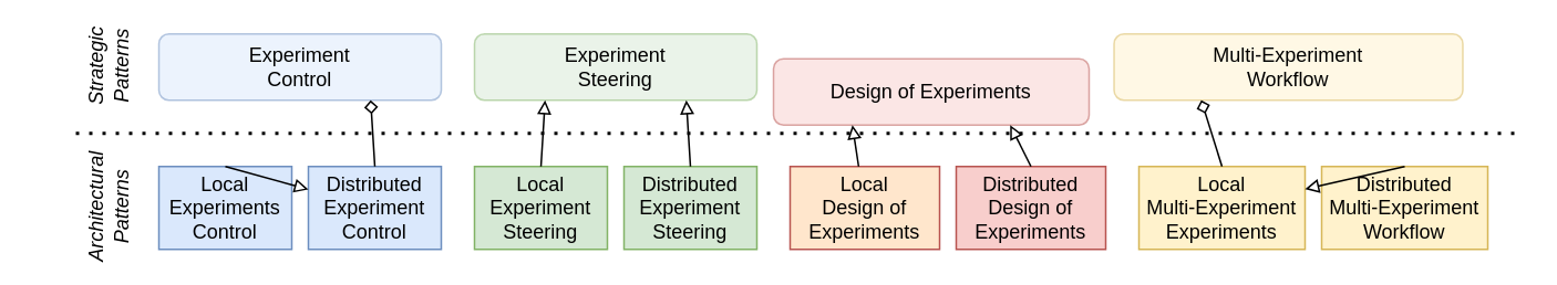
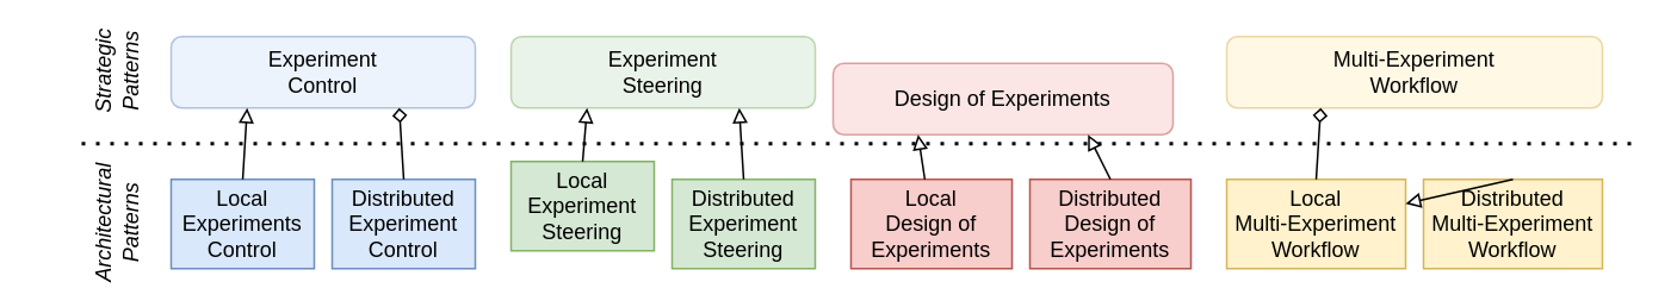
  <mxCell id="0" />
  <mxCell id="1" parent="0" />
  <mxCell id="2" value="Experiment&lt;br&gt;Control" style="rounded=1;whiteSpace=wrap;html=1;fillColor=#dae8fc;strokeColor=#6c8ebf;opacity=50;glass=0;sketch=0;shadow=0;" parent="1" vertex="1"><mxGeometry x="95" y="20" width="170" height="40" as="geometry" /></mxCell>
  <mxCell id="3" value="Experiment&lt;br&gt;Steering" style="rounded=1;whiteSpace=wrap;html=1;fillColor=#d5e8d4;strokeColor=#82b366;opacity=50;glass=0;sketch=0;shadow=0;" parent="1" vertex="1"><mxGeometry x="285" y="20" width="170" height="40" as="geometry" /></mxCell>
- <mxCell id="4" value="Multi-Experiment&lt;br&gt;Workflow" style="rounded=1;whiteSpace=wrap;html=1;fillColor=#fff2cc;strokeColor=#d6b656;opacity=50;glass=0;sketch=0;shadow=0;" parent="1" vertex="1"><mxGeometry x="670" y="20" width="210" height="40" as="geometry" /></mxCell>
+ <mxCell id="4" value="Multi-Experiment&lt;br&gt;Workflow" style="rounded=1;whiteSpace=wrap;html=1;fillColor=#fff2cc;strokeColor=#d6b656;opacity=50;glass=0;sketch=0;shadow=0;" parent="1" vertex="1"><mxGeometry x="685" y="20" width="210" height="40" as="geometry" /></mxCell>
  <mxCell id="5" value="Design of Experiments" style="rounded=1;whiteSpace=wrap;html=1;fillColor=#f8cecc;strokeColor=#b85450;opacity=50;glass=0;sketch=0;shadow=0;" parent="1" vertex="1"><mxGeometry x="465" y="35" width="190" height="40" as="geometry" /></mxCell>
- <mxCell id="6" value="Local&lt;br&gt;Experiment&lt;br&gt;Steering" style="rounded=0;whiteSpace=wrap;html=1;fillColor=#d5e8d4;strokeColor=#82b366;" parent="1" vertex="1"><mxGeometry x="285" y="100" width="80" height="50" as="geometry" /></mxCell>
+ <mxCell id="6" value="Local&lt;br&gt;Experiment&lt;br&gt;Steering" style="rounded=0;whiteSpace=wrap;html=1;fillColor=#d5e8d4;strokeColor=#82b366;" parent="1" vertex="1"><mxGeometry x="285" y="90" width="80" height="50" as="geometry" /></mxCell>
  <mxCell id="7" value="Distributed&lt;br&gt;Experiment&lt;br&gt;Steering" style="rounded=0;whiteSpace=wrap;html=1;fillColor=#d5e8d4;strokeColor=#82b366;" parent="1" vertex="1"><mxGeometry x="375" y="100" width="80" height="50" as="geometry" /></mxCell>
- <mxCell id="8" value="Local&lt;br&gt;Design of Experiments" style="rounded=0;whiteSpace=wrap;html=1;fillColor=#ffe6cc;strokeColor=#b85450;" parent="1" vertex="1"><mxGeometry x="475" y="100" width="90" height="50" as="geometry" /></mxCell>
+ <mxCell id="8" value="Local&lt;br&gt;Design of Experiments" style="rounded=0;whiteSpace=wrap;html=1;fillColor=#f8cecc;strokeColor=#b85450;" parent="1" vertex="1"><mxGeometry x="475" y="100" width="90" height="50" as="geometry" /></mxCell>
  <mxCell id="9" value="Distributed&lt;br&gt;Design of Experiments" style="rounded=0;whiteSpace=wrap;html=1;fillColor=#f8cecc;strokeColor=#b85450;" parent="1" vertex="1"><mxGeometry x="575" y="100" width="90" height="50" as="geometry" /></mxCell>
  <mxCell id="10" value="" style="endArrow=none;dashed=1;html=1;dashPattern=1 3;strokeWidth=2;rounded=0;" parent="1" edge="1"><mxGeometry width="50" height="50" relative="1" as="geometry"><mxPoint x="45" y="80" as="sourcePoint" /><mxPoint x="915" y="80" as="targetPoint" /></mxGeometry></mxCell>
  <mxCell id="11" value="Strategic&lt;br&gt;Patterns" style="text;html=1;align=center;verticalAlign=middle;resizable=0;points=[];autosize=1;strokeColor=none;fillColor=none;rotation=-90;fontStyle=2" parent="1" vertex="1"><mxGeometry x="30" y="20" width="70" height="40" as="geometry" /></mxCell>
  <mxCell id="12" value="Architectural&lt;br&gt;Patterns" style="text;html=1;align=center;verticalAlign=middle;resizable=0;points=[];autosize=1;strokeColor=none;fillColor=none;rotation=-90;fontStyle=2" parent="1" vertex="1"><mxGeometry x="20" y="105" width="90" height="40" as="geometry" /></mxCell>
  <mxCell id="13" value="Distributed&lt;br&gt;Experiment&lt;br&gt;Control" style="rounded=0;whiteSpace=wrap;html=1;fillColor=#dae8fc;strokeColor=#6c8ebf;" parent="1" vertex="1"><mxGeometry x="185" y="100" width="80" height="50" as="geometry" /></mxCell>
  <mxCell id="14" value="Local&lt;br&gt;Experiments&lt;br&gt;Control" style="rounded=0;whiteSpace=wrap;html=1;fillColor=#dae8fc;strokeColor=#6c8ebf;" parent="1" vertex="1"><mxGeometry x="95" y="100" width="80" height="50" as="geometry" /></mxCell>
  <mxCell id="15" value="Distributed&lt;br&gt;Multi-Experiment&lt;br&gt;Workflow" style="rounded=0;whiteSpace=wrap;html=1;fillColor=#fff2cc;strokeColor=#d6b656;" parent="1" vertex="1"><mxGeometry x="795" y="100" width="100" height="50" as="geometry" /></mxCell>
- <mxCell id="16" value="Local&lt;br&gt;Multi-Experiment&lt;br&gt;Experiments" style="rounded=0;whiteSpace=wrap;html=1;fillColor=#fff2cc;strokeColor=#d6b656;" parent="1" vertex="1"><mxGeometry x="685" y="100" width="100" height="50" as="geometry" /></mxCell>
- <mxCell id="17" value="" style="endArrow=block;html=1;rounded=0;endFill=0;exitX=0.5;exitY=0;exitDx=0;exitDy=0;" edge="1" parent="1" source="14" target="13"><mxGeometry width="50" height="50" relative="1" as="geometry"><mxPoint x="365" y="280" as="sourcePoint" /><mxPoint x="225" y="240" as="targetPoint" /></mxGeometry></mxCell>
+ <mxCell id="16" value="Local&lt;br&gt;Multi-Experiment&lt;br&gt;Workflow" style="rounded=0;whiteSpace=wrap;html=1;fillColor=#fff2cc;strokeColor=#d6b656;" parent="1" vertex="1"><mxGeometry x="685" y="100" width="100" height="50" as="geometry" /></mxCell>
+ <mxCell id="17" value="" style="endArrow=block;html=1;rounded=0;endFill=0;exitX=0.5;exitY=0;exitDx=0;exitDy=0;entryX=0.25;entryY=1;entryDx=0;entryDy=0;" edge="1" parent="1" source="14" target="2"><mxGeometry width="50" height="50" relative="1" as="geometry"><mxPoint x="365" y="280" as="sourcePoint" /><mxPoint x="225" y="240" as="targetPoint" /></mxGeometry></mxCell>
  <mxCell id="18" value="" style="endArrow=diamond;html=1;rounded=0;endFill=0;exitX=0.5;exitY=0;exitDx=0;exitDy=0;entryX=0.75;entryY=1;entryDx=0;entryDy=0;" edge="1" parent="1" source="13" target="2"><mxGeometry width="50" height="50" relative="1" as="geometry"><mxPoint x="145" y="110" as="sourcePoint" /><mxPoint x="175" y="60" as="targetPoint" /></mxGeometry></mxCell>
  <mxCell id="19" value="" style="endArrow=block;html=1;rounded=0;endFill=0;exitX=0.5;exitY=0;exitDx=0;exitDy=0;entryX=0.25;entryY=1;entryDx=0;entryDy=0;" edge="1" parent="1" source="6" target="3"><mxGeometry width="50" height="50" relative="1" as="geometry"><mxPoint x="145" y="110" as="sourcePoint" /><mxPoint x="148" y="70" as="targetPoint" /></mxGeometry></mxCell>
  <mxCell id="20" value="" style="endArrow=block;html=1;rounded=0;endFill=0;exitX=0.5;exitY=0;exitDx=0;exitDy=0;entryX=0.75;entryY=1;entryDx=0;entryDy=0;" edge="1" parent="1" source="7" target="3"><mxGeometry width="50" height="50" relative="1" as="geometry"><mxPoint x="235" y="110" as="sourcePoint" /><mxPoint x="233" y="70" as="targetPoint" /></mxGeometry></mxCell>
  <mxCell id="21" value="" style="endArrow=block;html=1;rounded=0;endFill=0;entryX=0.25;entryY=1;entryDx=0;entryDy=0;" edge="1" parent="1" source="8" target="5"><mxGeometry width="50" height="50" relative="1" as="geometry"><mxPoint x="335" y="110" as="sourcePoint" /><mxPoint x="338" y="70" as="targetPoint" /></mxGeometry></mxCell>
  <mxCell id="22" value="" style="endArrow=block;html=1;rounded=0;endFill=0;exitX=0.5;exitY=0;exitDx=0;exitDy=0;entryX=0.75;entryY=1;entryDx=0;entryDy=0;" edge="1" parent="1" source="9" target="5"><mxGeometry width="50" height="50" relative="1" as="geometry"><mxPoint x="425" y="110" as="sourcePoint" /><mxPoint x="423" y="70" as="targetPoint" /></mxGeometry></mxCell>
  <mxCell id="23" value="" style="endArrow=diamond;html=1;rounded=0;endFill=0;entryX=0.25;entryY=1;entryDx=0;entryDy=0;exitX=0.5;exitY=0;exitDx=0;exitDy=0;" edge="1" parent="1" source="16" target="4"><mxGeometry width="50" height="50" relative="1" as="geometry"><mxPoint x="531" y="110" as="sourcePoint" /><mxPoint x="533" y="70" as="targetPoint" /></mxGeometry></mxCell>
  <mxCell id="24" value="" style="endArrow=block;html=1;rounded=0;endFill=0;exitX=0.5;exitY=0;exitDx=0;exitDy=0;" edge="1" parent="1" source="15" target="16"><mxGeometry width="50" height="50" relative="1" as="geometry"><mxPoint x="630" y="110" as="sourcePoint" /><mxPoint x="628" y="70" as="targetPoint" /></mxGeometry></mxCell>
